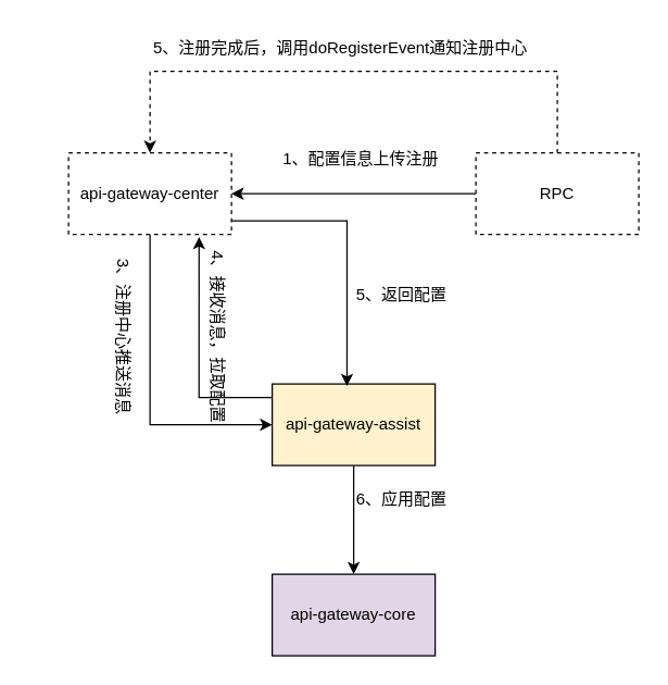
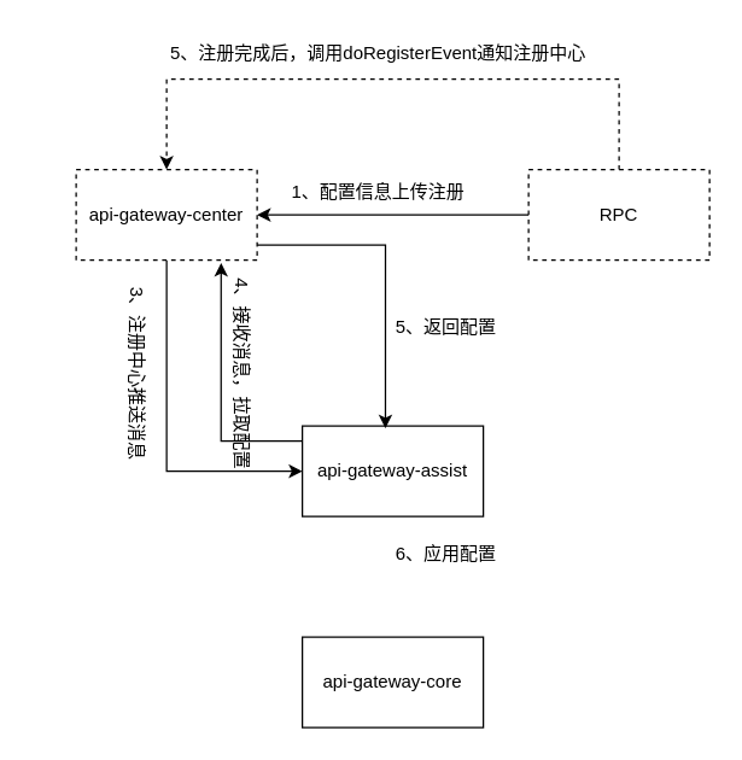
  <mxCell id="0" />
  <mxCell id="1" parent="0" />
  <mxCell id="2" style="edgeStyle=orthogonalEdgeStyle;rounded=0;orthogonalLoop=1;jettySize=auto;html=1;entryX=0;entryY=0.5;entryDx=0;entryDy=0;" edge="1" parent="1" source="3" target="8"><mxGeometry relative="1" as="geometry"><Array as="points"><mxPoint x="110" y="312" /></Array></mxGeometry></mxCell>
  <mxCell id="3" value="api-gateway-center" style="rounded=0;whiteSpace=wrap;html=1;dashed=1;" vertex="1" parent="1"><mxGeometry x="50" y="112" width="120" height="60" as="geometry" /></mxCell>
  <mxCell id="4" style="edgeStyle=orthogonalEdgeStyle;rounded=0;orthogonalLoop=1;jettySize=auto;html=1;entryX=1;entryY=0.5;entryDx=0;entryDy=0;" edge="1" parent="1" source="6" target="3"><mxGeometry relative="1" as="geometry" /></mxCell>
  <mxCell id="5" style="edgeStyle=orthogonalEdgeStyle;rounded=0;orthogonalLoop=1;jettySize=auto;html=1;entryX=0.5;entryY=0;entryDx=0;entryDy=0;dashed=1;" edge="1" parent="1" source="6" target="3"><mxGeometry relative="1" as="geometry"><Array as="points"><mxPoint x="410" y="52" /><mxPoint x="110" y="52" /></Array></mxGeometry></mxCell>
  <mxCell id="6" value="RPC" style="rounded=0;whiteSpace=wrap;html=1;dashed=1;" vertex="1" parent="1"><mxGeometry x="350" y="112" width="120" height="60" as="geometry" /></mxCell>
- <mxCell id="7" style="edgeStyle=orthogonalEdgeStyle;rounded=0;orthogonalLoop=1;jettySize=auto;html=1;entryX=0.5;entryY=0;entryDx=0;entryDy=0;" edge="1" parent="1" source="8" target="9"><mxGeometry relative="1" as="geometry" /></mxCell>
- <mxCell id="8" value="api-gateway-assist" style="rounded=0;whiteSpace=wrap;html=1;fillColor=#fff2cc;" vertex="1" parent="1"><mxGeometry x="200" y="282" width="120" height="60" as="geometry" /></mxCell>
- <mxCell id="9" value="api-gateway-core" style="rounded=0;whiteSpace=wrap;html=1;fillColor=#e1d5e7;" vertex="1" parent="1"><mxGeometry x="200" y="422" width="120" height="60" as="geometry" /></mxCell>
- <mxCell id="10" value="1、配置信息上传注册" style="text;html=1;align=center;verticalAlign=middle;resizable=0;points=[];autosize=1;strokeColor=none;fillColor=none;" vertex="1" parent="1"><mxGeometry x="195" y="102" width="140" height="30" as="geometry" /></mxCell>
+ <mxCell id="8" value="api-gateway-assist" style="rounded=0;whiteSpace=wrap;html=1;" vertex="1" parent="1"><mxGeometry x="200" y="282" width="120" height="60" as="geometry" /></mxCell>
+ <mxCell id="9" value="api-gateway-core" style="rounded=0;whiteSpace=wrap;html=1;" vertex="1" parent="1"><mxGeometry x="200" y="422" width="120" height="60" as="geometry" /></mxCell>
+ <mxCell id="10" value="1、配置信息上传注册" style="text;html=1;align=center;verticalAlign=middle;resizable=0;points=[];autosize=1;strokeColor=none;fillColor=none;" vertex="1" parent="1"><mxGeometry x="180" y="112" width="140" height="30" as="geometry" /></mxCell>
  <mxCell id="11" value="5、注册完成后，调用doRegisterEvent通知注册中心" style="text;html=1;align=center;verticalAlign=middle;resizable=0;points=[];autosize=1;strokeColor=none;fillColor=none;" vertex="1" parent="1"><mxGeometry x="100" y="20" width="300" height="30" as="geometry" /></mxCell>
  <mxCell id="12" value="3、注册中心推送消息" style="text;html=1;align=center;verticalAlign=middle;resizable=0;points=[];autosize=1;strokeColor=none;fillColor=none;rotation=90;" vertex="1" parent="1"><mxGeometry x="20" y="232" width="140" height="30" as="geometry" /></mxCell>
  <mxCell id="13" style="edgeStyle=orthogonalEdgeStyle;rounded=0;orthogonalLoop=1;jettySize=auto;html=1;entryX=0.801;entryY=1.031;entryDx=0;entryDy=0;entryPerimeter=0;" edge="1" parent="1" source="8" target="3"><mxGeometry relative="1" as="geometry"><Array as="points"><mxPoint x="146" y="292" /></Array></mxGeometry></mxCell>
  <mxCell id="14" value="4、接收消息，拉取配置" style="text;html=1;align=center;verticalAlign=middle;resizable=0;points=[];autosize=1;strokeColor=none;fillColor=none;rotation=90;" vertex="1" parent="1"><mxGeometry x="85" y="232" width="150" height="30" as="geometry" /></mxCell>
  <mxCell id="15" style="edgeStyle=orthogonalEdgeStyle;rounded=0;orthogonalLoop=1;jettySize=auto;html=1;entryX=0.459;entryY=0.025;entryDx=0;entryDy=0;entryPerimeter=0;" edge="1" parent="1" source="3" target="8"><mxGeometry relative="1" as="geometry"><Array as="points"><mxPoint x="255" y="162" /></Array></mxGeometry></mxCell>
  <mxCell id="16" value="5、返回配置" style="text;html=1;align=center;verticalAlign=middle;resizable=0;points=[];autosize=1;strokeColor=none;fillColor=none;" vertex="1" parent="1"><mxGeometry x="250" y="202" width="90" height="30" as="geometry" /></mxCell>
  <mxCell id="17" value="6、应用配置" style="text;html=1;align=center;verticalAlign=middle;resizable=0;points=[];autosize=1;strokeColor=none;fillColor=none;" vertex="1" parent="1"><mxGeometry x="250" y="352" width="90" height="30" as="geometry" /></mxCell>
